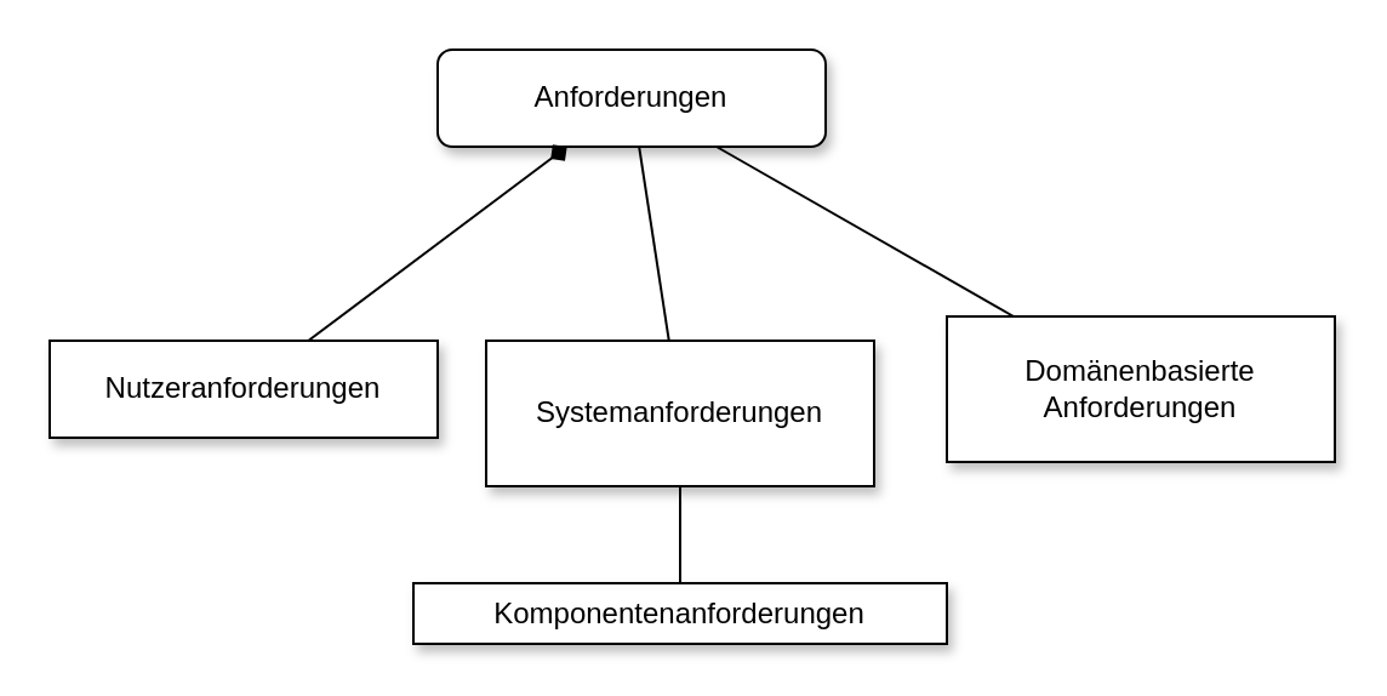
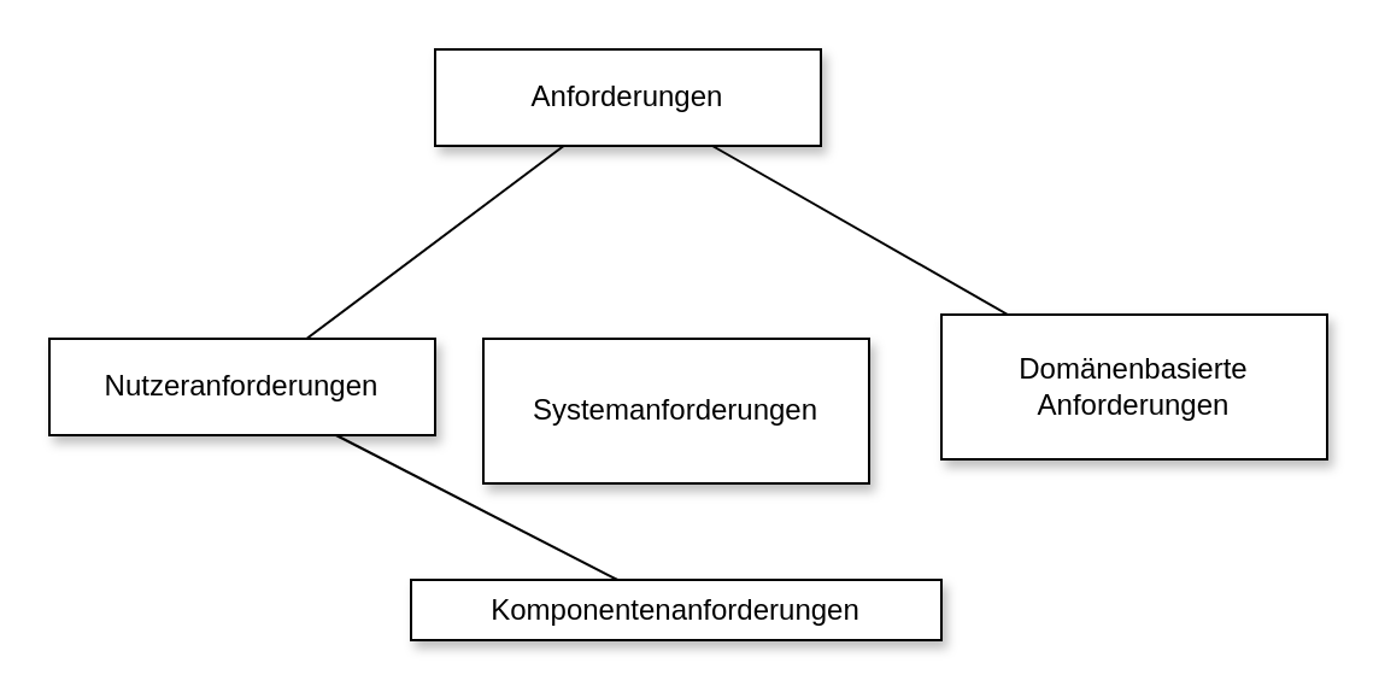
  <mxCell id="0" />
  <mxCell id="1" parent="0" />
- <mxCell id="2" value="Anforderungen" style="whiteSpace=wrap;html=1;shadow=1;rounded=1;" parent="1" vertex="1"><mxGeometry x="180" y="20" width="160" height="40" as="geometry" /></mxCell>
+ <mxCell id="2" value="Anforderungen" style="rounded=0;whiteSpace=wrap;html=1;shadow=1;" parent="1" vertex="1"><mxGeometry x="180" y="20" width="160" height="40" as="geometry" /></mxCell>
  <mxCell id="3" value="Nutzeranforderungen" style="rounded=0;whiteSpace=wrap;html=1;shadow=1;" parent="1" vertex="1"><mxGeometry x="20" y="140" width="160" height="40" as="geometry" /></mxCell>
  <mxCell id="4" value="Systemanforderungen" style="rounded=0;whiteSpace=wrap;html=1;shadow=1;" parent="1" vertex="1"><mxGeometry x="200" y="140" width="160" height="60" as="geometry" /></mxCell>
  <mxCell id="5" value="Domänenbasierte Anforderungen" style="rounded=0;whiteSpace=wrap;html=1;shadow=1;" parent="1" vertex="1"><mxGeometry x="390" y="130" width="160" height="60" as="geometry" /></mxCell>
  <mxCell id="6" value="&lt;div&gt;Komponentenanforderungen&lt;/div&gt;" style="rounded=0;whiteSpace=wrap;html=1;shadow=1;" parent="1" vertex="1"><mxGeometry x="170" y="240" width="220" height="25" as="geometry" /></mxCell>
- <mxCell id="7" value="" style="endArrow=none;html=1;rounded=0;" parent="1" source="6" target="4" edge="1"><mxGeometry width="50" height="50" relative="1" as="geometry"><mxPoint x="290" y="390" as="sourcePoint" /><mxPoint x="340" y="340" as="targetPoint" /></mxGeometry></mxCell>
- <mxCell id="8" value="" style="endArrow=diamond;html=1;rounded=0;" parent="1" source="3" target="2" edge="1"><mxGeometry width="50" height="50" relative="1" as="geometry"><mxPoint x="290" y="390" as="sourcePoint" /><mxPoint x="340" y="340" as="targetPoint" /></mxGeometry></mxCell>
+ <mxCell id="7" value="" style="endArrow=none;html=1;rounded=0;" parent="1" source="6" target="3" edge="1"><mxGeometry width="50" height="50" relative="1" as="geometry"><mxPoint x="290" y="390" as="sourcePoint" /><mxPoint x="340" y="340" as="targetPoint" /></mxGeometry></mxCell>
+ <mxCell id="8" value="" style="endArrow=none;html=1;rounded=0;" parent="1" source="3" target="2" edge="1"><mxGeometry width="50" height="50" relative="1" as="geometry"><mxPoint x="290" y="390" as="sourcePoint" /><mxPoint x="340" y="340" as="targetPoint" /></mxGeometry></mxCell>
  <mxCell id="9" value="" style="endArrow=none;html=1;rounded=0;" parent="1" source="5" target="2" edge="1"><mxGeometry width="50" height="50" relative="1" as="geometry"><mxPoint x="290" y="390" as="sourcePoint" /><mxPoint x="340" y="340" as="targetPoint" /></mxGeometry></mxCell>
- <mxCell id="10" value="" style="endArrow=none;html=1;rounded=0;" parent="1" source="4" target="2" edge="1"><mxGeometry width="50" height="50" relative="1" as="geometry"><mxPoint x="290" y="390" as="sourcePoint" /><mxPoint x="340" y="340" as="targetPoint" /></mxGeometry></mxCell>
